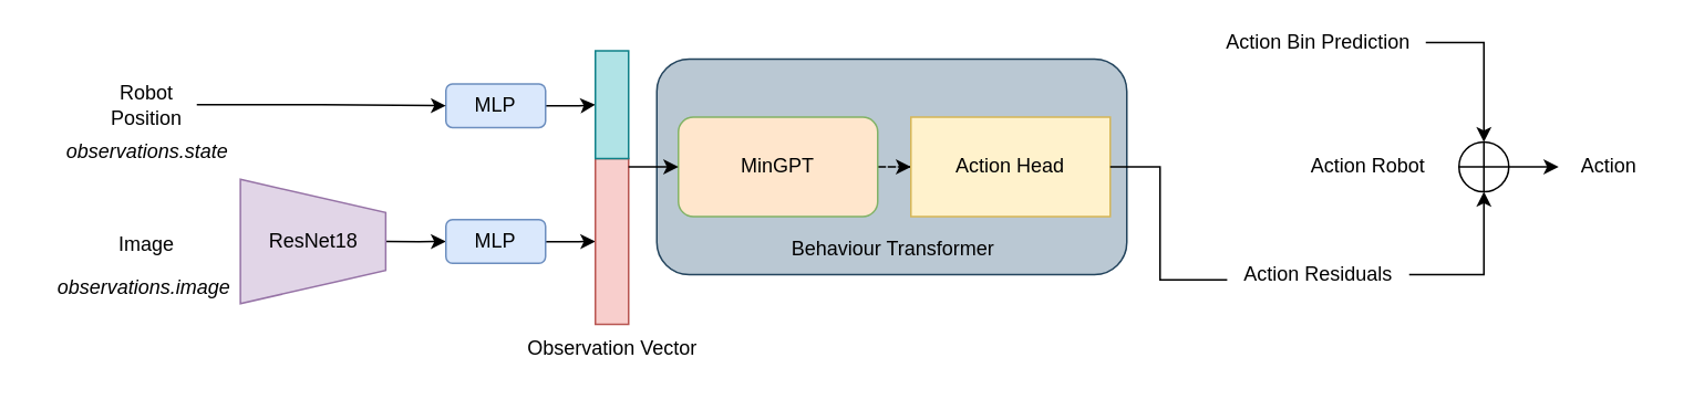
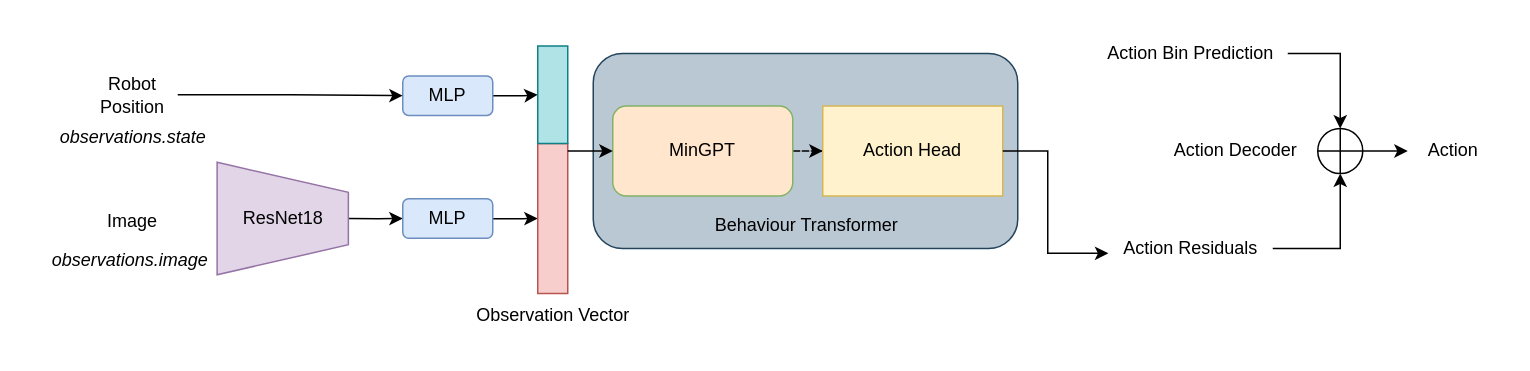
  <mxCell id="0" />
  <mxCell id="1" parent="0" />
  <mxCell id="2" value="" style="rounded=1;whiteSpace=wrap;html=1;fillColor=#bac8d3;strokeColor=#23445d;" vertex="1" parent="1"><mxGeometry x="395" y="35" width="283" height="130" as="geometry" /></mxCell>
  <mxCell id="3" style="edgeStyle=orthogonalEdgeStyle;rounded=0;orthogonalLoop=1;jettySize=auto;html=1;entryX=0;entryY=0.5;entryDx=0;entryDy=0;dashed=1;" edge="1" parent="1" source="4" target="5"><mxGeometry relative="1" as="geometry" /></mxCell>
  <mxCell id="4" value="MinGPT" style="rounded=1;whiteSpace=wrap;html=1;fillColor=#ffe6cc;strokeColor=#82b366;" vertex="1" parent="1"><mxGeometry x="408" y="70" width="120" height="60" as="geometry" /></mxCell>
  <mxCell id="5" value="Action Head" style="whiteSpace=wrap;html=1;fillColor=#fff2cc;strokeColor=#d6b656;rounded=0;" vertex="1" parent="1"><mxGeometry x="548" y="70" width="120" height="60" as="geometry" /></mxCell>
- <mxCell id="6" value="Action Bin Prediction" style="text;html=1;align=center;verticalAlign=middle;resizable=0;points=[];autosize=1;strokeColor=none;fillColor=none;" vertex="1" parent="1"><mxGeometry x="728" y="10" width="130" height="30" as="geometry" /></mxCell>
+ <mxCell id="6" value="Action Bin Prediction" style="text;html=1;align=center;verticalAlign=middle;resizable=0;points=[];autosize=1;strokeColor=none;fillColor=none;" vertex="1" parent="1"><mxGeometry x="728" y="20" width="130" height="30" as="geometry" /></mxCell>
  <mxCell id="7" value="Action Residuals" style="text;html=1;align=center;verticalAlign=middle;resizable=0;points=[];autosize=1;strokeColor=none;fillColor=none;" vertex="1" parent="1"><mxGeometry x="738" y="150" width="110" height="30" as="geometry" /></mxCell>
- <mxCell id="8" style="edgeStyle=orthogonalEdgeStyle;rounded=0;orthogonalLoop=1;jettySize=auto;html=1;entryX=0.004;entryY=0.608;entryDx=0;entryDy=0;entryPerimeter=0;endArrow=none;" edge="1" parent="1" source="5" target="7"><mxGeometry relative="1" as="geometry"><Array as="points"><mxPoint x="698" y="100" /><mxPoint x="698" y="168" /></Array></mxGeometry></mxCell>
+ <mxCell id="8" style="edgeStyle=orthogonalEdgeStyle;rounded=0;orthogonalLoop=1;jettySize=auto;html=1;entryX=0.004;entryY=0.608;entryDx=0;entryDy=0;entryPerimeter=0;" edge="1" parent="1" source="5" target="7"><mxGeometry relative="1" as="geometry"><Array as="points"><mxPoint x="698" y="100" /><mxPoint x="698" y="168" /></Array></mxGeometry></mxCell>
  <mxCell id="9" style="edgeStyle=orthogonalEdgeStyle;rounded=0;orthogonalLoop=1;jettySize=auto;html=1;" edge="1" parent="1" source="10" target="13"><mxGeometry relative="1" as="geometry" /></mxCell>
  <mxCell id="10" value="" style="verticalLabelPosition=bottom;verticalAlign=top;html=1;shape=mxgraph.flowchart.summing_function;" vertex="1" parent="1"><mxGeometry x="878" y="85" width="30" height="30" as="geometry" /></mxCell>
  <mxCell id="11" style="edgeStyle=orthogonalEdgeStyle;rounded=0;orthogonalLoop=1;jettySize=auto;html=1;entryX=0.5;entryY=0;entryDx=0;entryDy=0;entryPerimeter=0;" edge="1" parent="1" source="6" target="10"><mxGeometry relative="1" as="geometry" /></mxCell>
  <mxCell id="12" style="edgeStyle=orthogonalEdgeStyle;rounded=0;orthogonalLoop=1;jettySize=auto;html=1;entryX=0.5;entryY=1;entryDx=0;entryDy=0;entryPerimeter=0;" edge="1" parent="1" source="7" target="10"><mxGeometry relative="1" as="geometry" /></mxCell>
  <mxCell id="13" value="Action" style="text;html=1;align=center;verticalAlign=middle;resizable=0;points=[];autosize=1;strokeColor=none;fillColor=none;" vertex="1" parent="1"><mxGeometry x="938" y="85" width="60" height="30" as="geometry" /></mxCell>
- <mxCell id="14" value="Action Robot" style="text;html=1;align=center;verticalAlign=middle;resizable=0;points=[];autosize=1;strokeColor=none;fillColor=none;" vertex="1" parent="1"><mxGeometry x="768" y="85" width="110" height="30" as="geometry" /></mxCell>
+ <mxCell id="14" value="Action Decoder" style="text;html=1;align=center;verticalAlign=middle;resizable=0;points=[];autosize=1;strokeColor=none;fillColor=none;" vertex="1" parent="1"><mxGeometry x="768" y="85" width="110" height="30" as="geometry" /></mxCell>
  <mxCell id="15" style="edgeStyle=orthogonalEdgeStyle;rounded=0;orthogonalLoop=1;jettySize=auto;html=1;entryX=0;entryY=0.5;entryDx=0;entryDy=0;" edge="1" parent="1" source="16" target="19"><mxGeometry relative="1" as="geometry" /></mxCell>
  <mxCell id="16" value="" style="shape=trapezoid;perimeter=trapezoidPerimeter;whiteSpace=wrap;html=1;fixedSize=1;rotation=90;fillColor=#e1d5e7;strokeColor=#9673a6;" vertex="1" parent="1"><mxGeometry x="150.5" y="101.26" width="75" height="87.5" as="geometry" /></mxCell>
  <mxCell id="17" value="ResNet18" style="text;html=1;align=center;verticalAlign=middle;resizable=0;points=[];autosize=1;strokeColor=none;fillColor=none;" vertex="1" parent="1"><mxGeometry x="148" y="130.01" width="80" height="30" as="geometry" /></mxCell>
  <mxCell id="18" style="edgeStyle=orthogonalEdgeStyle;rounded=0;orthogonalLoop=1;jettySize=auto;html=1;" edge="1" parent="1" source="19" target="22"><mxGeometry relative="1" as="geometry" /></mxCell>
  <mxCell id="19" value="MLP" style="rounded=1;whiteSpace=wrap;html=1;fillColor=#dae8fc;strokeColor=#6c8ebf;" vertex="1" parent="1"><mxGeometry x="268" y="131.88" width="60" height="26.25" as="geometry" /></mxCell>
  <mxCell id="20" style="edgeStyle=orthogonalEdgeStyle;rounded=0;orthogonalLoop=1;jettySize=auto;html=1;entryX=0;entryY=0.5;entryDx=0;entryDy=0;" edge="1" parent="1" source="21" target="23"><mxGeometry relative="1" as="geometry" /></mxCell>
  <mxCell id="21" value="MLP" style="rounded=1;whiteSpace=wrap;html=1;fillColor=#dae8fc;strokeColor=#6c8ebf;" vertex="1" parent="1"><mxGeometry x="268" y="50" width="60" height="26.25" as="geometry" /></mxCell>
  <mxCell id="22" value="" style="rounded=0;whiteSpace=wrap;html=1;fillColor=#f8cecc;strokeColor=#b85450;" vertex="1" parent="1"><mxGeometry x="358" y="95" width="20" height="100" as="geometry" /></mxCell>
  <mxCell id="23" value="" style="rounded=0;whiteSpace=wrap;html=1;fillColor=#b0e3e6;strokeColor=#0e8088;" vertex="1" parent="1"><mxGeometry x="358" y="30" width="20" height="65" as="geometry" /></mxCell>
  <mxCell id="24" value="Image" style="text;html=1;align=center;verticalAlign=middle;whiteSpace=wrap;rounded=0;" vertex="1" parent="1"><mxGeometry x="58" y="131.88" width="60" height="30" as="geometry" /></mxCell>
  <mxCell id="25" style="edgeStyle=orthogonalEdgeStyle;rounded=0;orthogonalLoop=1;jettySize=auto;html=1;entryX=0;entryY=0.5;entryDx=0;entryDy=0;" edge="1" parent="1" source="26" target="21"><mxGeometry relative="1" as="geometry" /></mxCell>
  <mxCell id="26" value="Robot Position" style="text;html=1;align=center;verticalAlign=middle;whiteSpace=wrap;rounded=0;" vertex="1" parent="1"><mxGeometry x="58" y="47.5" width="60" height="30" as="geometry" /></mxCell>
  <mxCell id="27" style="edgeStyle=orthogonalEdgeStyle;rounded=0;orthogonalLoop=1;jettySize=auto;html=1;" edge="1" parent="1"><mxGeometry relative="1" as="geometry"><mxPoint x="378" y="100" as="sourcePoint" /><mxPoint x="408" y="100" as="targetPoint" /></mxGeometry></mxCell>
  <mxCell id="28" value="Behaviour Transformer" style="text;html=1;align=center;verticalAlign=middle;resizable=0;points=[];autosize=1;strokeColor=none;fillColor=none;" vertex="1" parent="1"><mxGeometry x="461.5" y="135" width="150" height="30" as="geometry" /></mxCell>
  <mxCell id="29" value="Observation Vector" style="text;html=1;align=center;verticalAlign=middle;resizable=0;points=[];autosize=1;strokeColor=none;fillColor=none;" vertex="1" parent="1"><mxGeometry x="303" y="195" width="130" height="30" as="geometry" /></mxCell>
  <mxCell id="30" value="&lt;i&gt;observations.image&lt;/i&gt;" style="text;html=1;align=center;verticalAlign=middle;resizable=0;points=[];autosize=1;strokeColor=none;fillColor=none;" vertex="1" parent="1"><mxGeometry x="20.5" y="158.13" width="130" height="30" as="geometry" /></mxCell>
  <mxCell id="31" value="&lt;i&gt;observations.state&lt;/i&gt;" style="text;html=1;align=center;verticalAlign=middle;resizable=0;points=[];autosize=1;strokeColor=none;fillColor=none;" vertex="1" parent="1"><mxGeometry x="28" y="76.25" width="120" height="30" as="geometry" /></mxCell>
